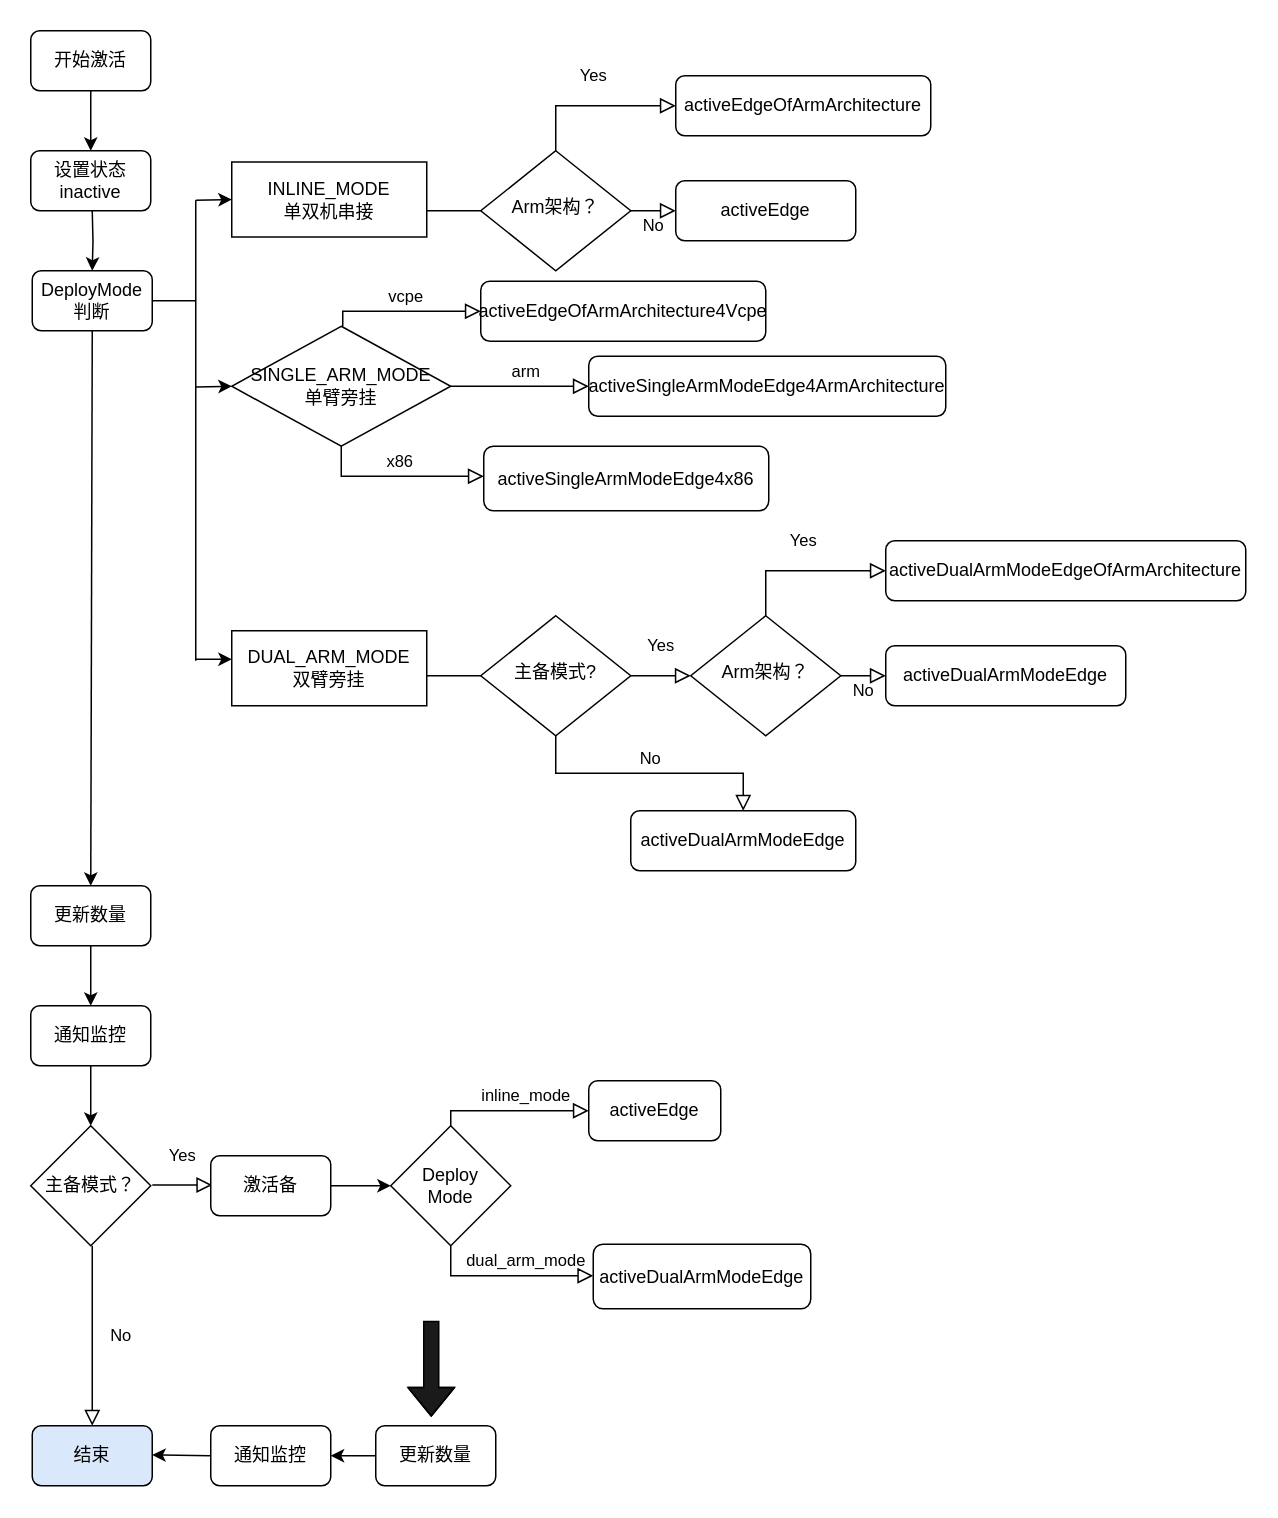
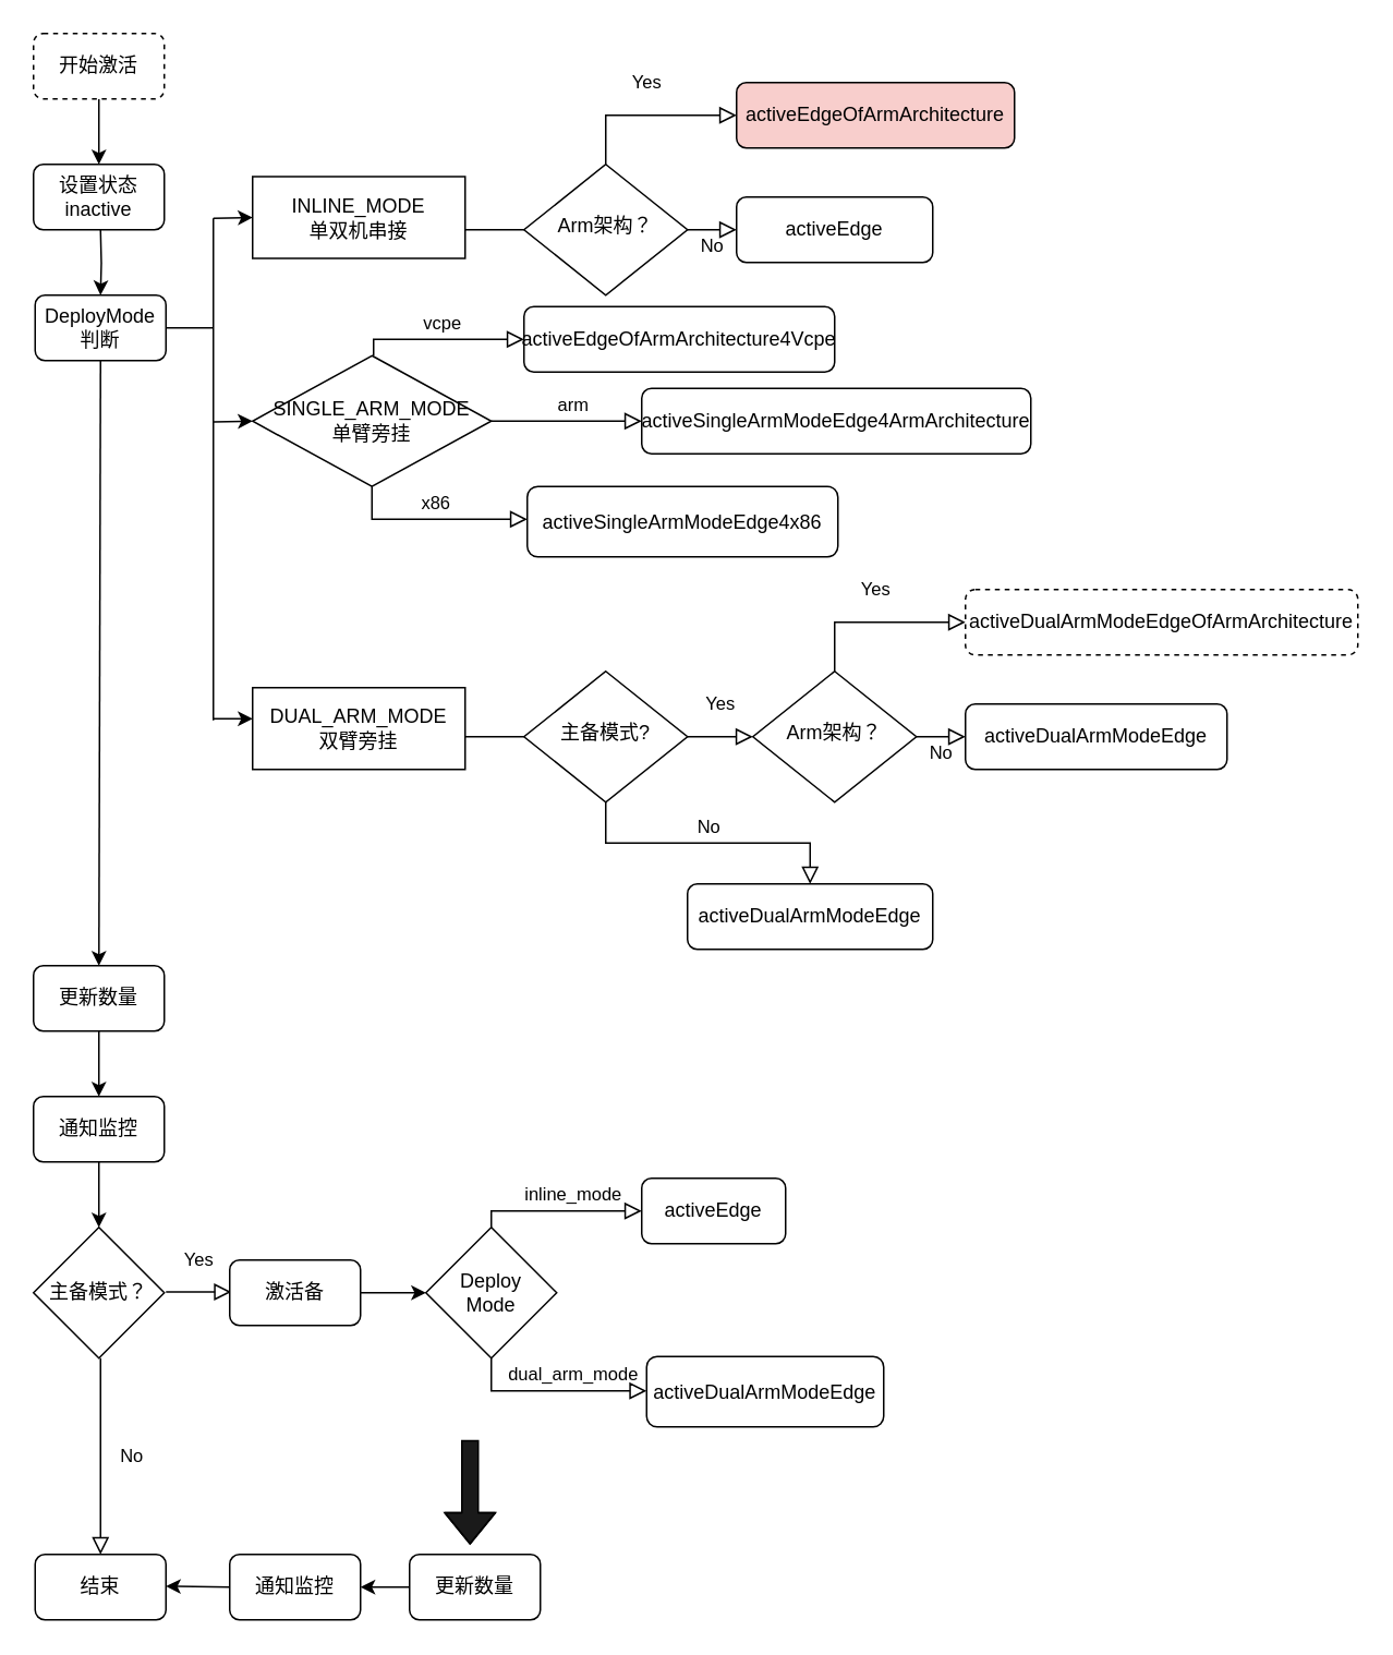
  <mxCell id="0" />
  <mxCell id="1" parent="0" />
  <mxCell id="2" value="Yes" style="rounded=0;html=1;jettySize=auto;orthogonalLoop=1;fontSize=11;endArrow=block;endFill=0;endSize=8;strokeWidth=1;shadow=0;labelBackgroundColor=none;edgeStyle=orthogonalEdgeStyle;entryX=0;entryY=0.5;entryDx=0;entryDy=0;" parent="1" source="4" target="6" edge="1"><mxGeometry y="20" relative="1" as="geometry"><mxPoint as="offset" /><mxPoint x="320" y="20" as="targetPoint" /><Array as="points"><mxPoint x="370" y="70" /></Array></mxGeometry></mxCell>
  <mxCell id="3" value="No" style="edgeStyle=orthogonalEdgeStyle;rounded=0;html=1;jettySize=auto;orthogonalLoop=1;fontSize=11;endArrow=block;endFill=0;endSize=8;strokeWidth=1;shadow=0;labelBackgroundColor=none;" parent="1" source="4" target="5" edge="1"><mxGeometry y="10" relative="1" as="geometry"><mxPoint as="offset" /></mxGeometry></mxCell>
  <mxCell id="4" value="Arm架构？" style="rhombus;whiteSpace=wrap;html=1;shadow=0;fontFamily=Helvetica;fontSize=12;align=center;strokeWidth=1;spacing=6;spacingTop=-4;" parent="1" vertex="1"><mxGeometry x="320" y="100" width="100" height="80" as="geometry" /></mxCell>
  <mxCell id="5" value="activeEdge" style="rounded=1;whiteSpace=wrap;html=1;fontSize=12;glass=0;strokeWidth=1;shadow=0;" parent="1" vertex="1"><mxGeometry x="450" y="120" width="120" height="40" as="geometry" /></mxCell>
- <mxCell id="6" value="activeEdgeOfArmArchitecture" style="rounded=1;whiteSpace=wrap;html=1;fontSize=12;glass=0;strokeWidth=1;shadow=0;" parent="1" vertex="1"><mxGeometry x="450" y="50" width="170" height="40" as="geometry" /></mxCell>
+ <mxCell id="6" value="activeEdgeOfArmArchitecture" style="rounded=1;whiteSpace=wrap;html=1;fontSize=12;glass=0;strokeWidth=1;shadow=0;fillColor=#f8cecc;" parent="1" vertex="1"><mxGeometry x="450" y="50" width="170" height="40" as="geometry" /></mxCell>
  <mxCell id="7" style="edgeStyle=orthogonalEdgeStyle;rounded=0;orthogonalLoop=1;jettySize=auto;html=1;exitX=0.5;exitY=1;exitDx=0;exitDy=0;" edge="1" parent="1" source="8"><mxGeometry relative="1" as="geometry"><mxPoint x="60" y="100" as="targetPoint" /></mxGeometry></mxCell>
- <mxCell id="8" value="开始激活" style="rounded=1;whiteSpace=wrap;html=1;" vertex="1" parent="1"><mxGeometry x="20" y="20" width="80" height="40" as="geometry" /></mxCell>
+ <mxCell id="8" value="开始激活" style="rounded=1;whiteSpace=wrap;html=1;dashed=1;" vertex="1" parent="1"><mxGeometry x="20" y="20" width="80" height="40" as="geometry" /></mxCell>
  <mxCell id="9" value="设置状态inactive" style="rounded=1;whiteSpace=wrap;html=1;" vertex="1" parent="1"><mxGeometry x="20" y="100" width="80" height="40" as="geometry" /></mxCell>
  <mxCell id="10" style="edgeStyle=orthogonalEdgeStyle;rounded=0;orthogonalLoop=1;jettySize=auto;html=1;exitX=0.5;exitY=1;exitDx=0;exitDy=0;" edge="1" parent="1"><mxGeometry relative="1" as="geometry"><mxPoint x="61" y="180" as="targetPoint" /><mxPoint x="61" y="140" as="sourcePoint" /></mxGeometry></mxCell>
  <mxCell id="11" value="DeployMode判断" style="rounded=1;whiteSpace=wrap;html=1;" vertex="1" parent="1"><mxGeometry x="21" y="180" width="80" height="40" as="geometry" /></mxCell>
  <mxCell id="12" value="INLINE_MODE&lt;br&gt;单双机串接" style="rounded=0;whiteSpace=wrap;html=1;" vertex="1" parent="1"><mxGeometry x="154" y="107.5" width="130" height="50" as="geometry" /></mxCell>
  <mxCell id="13" value="DUAL_ARM_MODE&lt;br&gt;双臂旁挂" style="rounded=0;whiteSpace=wrap;html=1;" vertex="1" parent="1"><mxGeometry x="154" y="420" width="130" height="50" as="geometry" /></mxCell>
  <mxCell id="14" value="" style="endArrow=none;html=1;rounded=0;entryX=1;entryY=0.5;entryDx=0;entryDy=0;" edge="1" parent="1" target="11"><mxGeometry width="50" height="50" relative="1" as="geometry"><mxPoint x="130" y="200" as="sourcePoint" /><mxPoint x="300" y="160" as="targetPoint" /></mxGeometry></mxCell>
  <mxCell id="15" value="" style="endArrow=none;html=1;rounded=0;" edge="1" parent="1"><mxGeometry width="50" height="50" relative="1" as="geometry"><mxPoint x="130" y="440" as="sourcePoint" /><mxPoint x="130" y="133" as="targetPoint" /></mxGeometry></mxCell>
  <mxCell id="16" value="" style="endArrow=classic;html=1;rounded=0;entryX=0;entryY=0.5;entryDx=0;entryDy=0;" edge="1" parent="1" target="12"><mxGeometry width="50" height="50" relative="1" as="geometry"><mxPoint x="130" y="133" as="sourcePoint" /><mxPoint x="300" y="160" as="targetPoint" /></mxGeometry></mxCell>
  <mxCell id="17" value="" style="endArrow=classic;html=1;rounded=0;entryX=0;entryY=0.5;entryDx=0;entryDy=0;" edge="1" parent="1"><mxGeometry width="50" height="50" relative="1" as="geometry"><mxPoint x="130" y="257.5" as="sourcePoint" /><mxPoint x="154" y="257" as="targetPoint" /></mxGeometry></mxCell>
  <mxCell id="18" value="" style="endArrow=classic;html=1;rounded=0;entryX=0;entryY=0.5;entryDx=0;entryDy=0;" edge="1" parent="1"><mxGeometry width="50" height="50" relative="1" as="geometry"><mxPoint x="130" y="439" as="sourcePoint" /><mxPoint x="154" y="439" as="targetPoint" /></mxGeometry></mxCell>
  <mxCell id="19" value="" style="endArrow=none;html=1;rounded=0;entryX=0;entryY=0.5;entryDx=0;entryDy=0;entryPerimeter=0;" edge="1" parent="1" target="4"><mxGeometry width="50" height="50" relative="1" as="geometry"><mxPoint x="284" y="140" as="sourcePoint" /><mxPoint x="314" y="140" as="targetPoint" /></mxGeometry></mxCell>
  <mxCell id="20" value="&lt;span&gt;SINGLE_ARM_MODE&lt;/span&gt;&lt;br&gt;&lt;span&gt;单臂旁挂&lt;/span&gt;" style="rhombus;whiteSpace=wrap;html=1;" vertex="1" parent="1"><mxGeometry x="154" y="217" width="146" height="80" as="geometry" /></mxCell>
  <mxCell id="21" value="vcpe" style="rounded=0;html=1;jettySize=auto;orthogonalLoop=1;fontSize=11;endArrow=block;endFill=0;endSize=8;strokeWidth=1;shadow=0;labelBackgroundColor=none;edgeStyle=orthogonalEdgeStyle;" edge="1" parent="1"><mxGeometry x="0.02" y="10" relative="1" as="geometry"><mxPoint as="offset" /><mxPoint x="228" y="217" as="sourcePoint" /><mxPoint x="320" y="207" as="targetPoint" /><Array as="points"><mxPoint x="228" y="207" /><mxPoint x="308" y="207" /></Array></mxGeometry></mxCell>
  <mxCell id="22" value="activeEdgeOfArmArchitecture4Vcpe" style="rounded=1;whiteSpace=wrap;html=1;fontSize=12;glass=0;strokeWidth=1;shadow=0;" vertex="1" parent="1"><mxGeometry x="320" y="187" width="190" height="40" as="geometry" /></mxCell>
  <mxCell id="23" value="arm" style="rounded=0;html=1;jettySize=auto;orthogonalLoop=1;fontSize=11;endArrow=block;endFill=0;endSize=8;strokeWidth=1;shadow=0;labelBackgroundColor=none;edgeStyle=orthogonalEdgeStyle;" edge="1" parent="1"><mxGeometry x="0.176" y="10" relative="1" as="geometry"><mxPoint as="offset" /><mxPoint x="310" y="257" as="sourcePoint" /><mxPoint x="392" y="257" as="targetPoint" /><Array as="points"><mxPoint x="300" y="257" /><mxPoint x="380" y="257" /></Array></mxGeometry></mxCell>
  <mxCell id="24" value="activeSingleArmModeEdge4ArmArchitecture" style="rounded=1;whiteSpace=wrap;html=1;fontSize=12;glass=0;strokeWidth=1;shadow=0;" vertex="1" parent="1"><mxGeometry x="392" y="237" width="238" height="40" as="geometry" /></mxCell>
  <mxCell id="25" value="x86" style="rounded=0;html=1;jettySize=auto;orthogonalLoop=1;fontSize=11;endArrow=block;endFill=0;endSize=8;strokeWidth=1;shadow=0;labelBackgroundColor=none;edgeStyle=orthogonalEdgeStyle;exitX=0.5;exitY=1;exitDx=0;exitDy=0;" edge="1" parent="1" source="20"><mxGeometry x="0.02" y="10" relative="1" as="geometry"><mxPoint as="offset" /><mxPoint x="230" y="327" as="sourcePoint" /><mxPoint x="322" y="317" as="targetPoint" /><Array as="points"><mxPoint x="227" y="317" /></Array></mxGeometry></mxCell>
  <mxCell id="26" value="activeSingleArmModeEdge4x86" style="rounded=1;whiteSpace=wrap;html=1;fontSize=12;glass=0;strokeWidth=1;shadow=0;" vertex="1" parent="1"><mxGeometry x="322" y="297" width="190" height="43" as="geometry" /></mxCell>
  <mxCell id="27" value="Yes" style="rounded=0;html=1;jettySize=auto;orthogonalLoop=1;fontSize=11;endArrow=block;endFill=0;endSize=8;strokeWidth=1;shadow=0;labelBackgroundColor=none;edgeStyle=orthogonalEdgeStyle;entryX=0;entryY=0.5;entryDx=0;entryDy=0;" edge="1" parent="1" source="29"><mxGeometry y="20" relative="1" as="geometry"><mxPoint as="offset" /><mxPoint x="460" y="450" as="targetPoint" /><Array as="points"><mxPoint x="450" y="450" /><mxPoint x="450" y="450" /></Array></mxGeometry></mxCell>
  <mxCell id="28" value="No" style="edgeStyle=orthogonalEdgeStyle;rounded=0;html=1;jettySize=auto;orthogonalLoop=1;fontSize=11;endArrow=block;endFill=0;endSize=8;strokeWidth=1;shadow=0;labelBackgroundColor=none;" edge="1" parent="1" source="29" target="30"><mxGeometry y="10" relative="1" as="geometry"><mxPoint as="offset" /></mxGeometry></mxCell>
  <mxCell id="29" value="主备模式?" style="rhombus;whiteSpace=wrap;html=1;shadow=0;fontFamily=Helvetica;fontSize=12;align=center;strokeWidth=1;spacing=6;spacingTop=-4;" vertex="1" parent="1"><mxGeometry x="320" y="410" width="100" height="80" as="geometry" /></mxCell>
  <mxCell id="30" value="activeDualArmModeEdge" style="rounded=1;whiteSpace=wrap;html=1;fontSize=12;glass=0;strokeWidth=1;shadow=0;" vertex="1" parent="1"><mxGeometry x="420" y="540" width="150" height="40" as="geometry" /></mxCell>
  <mxCell id="31" value="" style="endArrow=none;html=1;rounded=0;entryX=0;entryY=0.5;entryDx=0;entryDy=0;entryPerimeter=0;" edge="1" parent="1" target="29"><mxGeometry width="50" height="50" relative="1" as="geometry"><mxPoint x="284" y="450" as="sourcePoint" /><mxPoint x="314" y="450" as="targetPoint" /></mxGeometry></mxCell>
  <mxCell id="32" value="Yes" style="rounded=0;html=1;jettySize=auto;orthogonalLoop=1;fontSize=11;endArrow=block;endFill=0;endSize=8;strokeWidth=1;shadow=0;labelBackgroundColor=none;edgeStyle=orthogonalEdgeStyle;entryX=0;entryY=0.5;entryDx=0;entryDy=0;" edge="1" parent="1" source="34" target="36"><mxGeometry y="20" relative="1" as="geometry"><mxPoint as="offset" /><mxPoint x="460" y="330" as="targetPoint" /><Array as="points"><mxPoint x="510" y="380" /></Array></mxGeometry></mxCell>
  <mxCell id="33" value="No" style="edgeStyle=orthogonalEdgeStyle;rounded=0;html=1;jettySize=auto;orthogonalLoop=1;fontSize=11;endArrow=block;endFill=0;endSize=8;strokeWidth=1;shadow=0;labelBackgroundColor=none;" edge="1" parent="1" source="34" target="35"><mxGeometry y="10" relative="1" as="geometry"><mxPoint as="offset" /></mxGeometry></mxCell>
  <mxCell id="34" value="Arm架构？" style="rhombus;whiteSpace=wrap;html=1;shadow=0;fontFamily=Helvetica;fontSize=12;align=center;strokeWidth=1;spacing=6;spacingTop=-4;" vertex="1" parent="1"><mxGeometry x="460" y="410" width="100" height="80" as="geometry" /></mxCell>
  <mxCell id="35" value="activeDualArmModeEdge" style="rounded=1;whiteSpace=wrap;html=1;fontSize=12;glass=0;strokeWidth=1;shadow=0;" vertex="1" parent="1"><mxGeometry x="590" y="430" width="160" height="40" as="geometry" /></mxCell>
- <mxCell id="36" value="activeDualArmModeEdgeOfArmArchitecture" style="rounded=1;whiteSpace=wrap;html=1;fontSize=12;glass=0;strokeWidth=1;shadow=0;" vertex="1" parent="1"><mxGeometry x="590" y="360" width="240" height="40" as="geometry" /></mxCell>
+ <mxCell id="36" value="activeDualArmModeEdgeOfArmArchitecture" style="rounded=1;whiteSpace=wrap;html=1;fontSize=12;glass=0;strokeWidth=1;shadow=0;dashed=1;" vertex="1" parent="1"><mxGeometry x="590" y="360" width="240" height="40" as="geometry" /></mxCell>
  <mxCell id="37" value="更新数量" style="rounded=1;whiteSpace=wrap;html=1;" vertex="1" parent="1"><mxGeometry x="20" y="590" width="80" height="40" as="geometry" /></mxCell>
  <mxCell id="38" value="" style="endArrow=classic;html=1;rounded=0;exitX=0.5;exitY=1;exitDx=0;exitDy=0;entryX=0.5;entryY=0;entryDx=0;entryDy=0;" edge="1" parent="1" source="11" target="37"><mxGeometry width="50" height="50" relative="1" as="geometry"><mxPoint x="110" y="390" as="sourcePoint" /><mxPoint x="160" y="340" as="targetPoint" /></mxGeometry></mxCell>
  <mxCell id="39" value="通知监控" style="rounded=1;whiteSpace=wrap;html=1;" vertex="1" parent="1"><mxGeometry x="20" y="670" width="80" height="40" as="geometry" /></mxCell>
  <mxCell id="40" value="" style="endArrow=classic;html=1;rounded=0;exitX=0.5;exitY=1;exitDx=0;exitDy=0;entryX=0.5;entryY=0;entryDx=0;entryDy=0;" edge="1" parent="1" source="37" target="39"><mxGeometry width="50" height="50" relative="1" as="geometry"><mxPoint x="110" y="600" as="sourcePoint" /><mxPoint x="160" y="550" as="targetPoint" /></mxGeometry></mxCell>
  <mxCell id="41" value="主备模式？" style="rhombus;whiteSpace=wrap;html=1;" vertex="1" parent="1"><mxGeometry x="20" y="750" width="80" height="80" as="geometry" /></mxCell>
  <mxCell id="42" value="" style="endArrow=classic;html=1;rounded=0;exitX=0.5;exitY=1;exitDx=0;exitDy=0;entryX=0.5;entryY=0;entryDx=0;entryDy=0;" edge="1" parent="1"><mxGeometry width="50" height="50" relative="1" as="geometry"><mxPoint x="60" y="710" as="sourcePoint" /><mxPoint x="60" y="750" as="targetPoint" /></mxGeometry></mxCell>
- <mxCell id="43" value="结束" style="rounded=1;whiteSpace=wrap;html=1;fillColor=#dae8fc;" vertex="1" parent="1"><mxGeometry x="21" y="950" width="80" height="40" as="geometry" /></mxCell>
+ <mxCell id="43" value="结束" style="rounded=1;whiteSpace=wrap;html=1;" vertex="1" parent="1"><mxGeometry x="21" y="950" width="80" height="40" as="geometry" /></mxCell>
  <mxCell id="44" value="Yes" style="rounded=0;html=1;jettySize=auto;orthogonalLoop=1;fontSize=11;endArrow=block;endFill=0;endSize=8;strokeWidth=1;shadow=0;labelBackgroundColor=none;edgeStyle=orthogonalEdgeStyle;entryX=0;entryY=0.5;entryDx=0;entryDy=0;" edge="1" parent="1"><mxGeometry y="20" relative="1" as="geometry"><mxPoint as="offset" /><mxPoint x="141" y="789.5" as="targetPoint" /><Array as="points"><mxPoint x="131" y="789.5" /><mxPoint x="131" y="789.5" /></Array><mxPoint x="101" y="789.5" as="sourcePoint" /></mxGeometry></mxCell>
  <mxCell id="45" value="激活备" style="rounded=1;whiteSpace=wrap;html=1;" vertex="1" parent="1"><mxGeometry x="140" y="770" width="80" height="40" as="geometry" /></mxCell>
  <mxCell id="46" value="Deploy&lt;br&gt;Mode" style="rhombus;whiteSpace=wrap;html=1;" vertex="1" parent="1"><mxGeometry x="260" y="750" width="80" height="80" as="geometry" /></mxCell>
  <mxCell id="47" value="" style="endArrow=classic;html=1;rounded=0;" edge="1" parent="1" target="46"><mxGeometry width="50" height="50" relative="1" as="geometry"><mxPoint x="220" y="790" as="sourcePoint" /><mxPoint x="270" y="740" as="targetPoint" /></mxGeometry></mxCell>
  <mxCell id="48" value="inline_mode" style="rounded=0;html=1;jettySize=auto;orthogonalLoop=1;fontSize=11;endArrow=block;endFill=0;endSize=8;strokeWidth=1;shadow=0;labelBackgroundColor=none;edgeStyle=orthogonalEdgeStyle;" edge="1" parent="1"><mxGeometry x="0.176" y="10" relative="1" as="geometry"><mxPoint as="offset" /><mxPoint x="300" y="750" as="sourcePoint" /><mxPoint x="392" y="740" as="targetPoint" /><Array as="points"><mxPoint x="300" y="740" /><mxPoint x="380" y="740" /></Array></mxGeometry></mxCell>
  <mxCell id="49" value="activeEdge" style="rounded=1;whiteSpace=wrap;html=1;fontSize=12;glass=0;strokeWidth=1;shadow=0;" vertex="1" parent="1"><mxGeometry x="392" y="720" width="88" height="40" as="geometry" /></mxCell>
  <mxCell id="50" value="dual_arm_mode" style="rounded=0;html=1;jettySize=auto;orthogonalLoop=1;fontSize=11;endArrow=block;endFill=0;endSize=8;strokeWidth=1;shadow=0;labelBackgroundColor=none;edgeStyle=orthogonalEdgeStyle;exitX=0.5;exitY=1;exitDx=0;exitDy=0;" edge="1" parent="1"><mxGeometry x="0.217" y="10" relative="1" as="geometry"><mxPoint as="offset" /><mxPoint x="300" y="830" as="sourcePoint" /><mxPoint x="395" y="850" as="targetPoint" /><Array as="points"><mxPoint x="300" y="850" /></Array></mxGeometry></mxCell>
  <mxCell id="51" value="activeDualArmModeEdge" style="rounded=1;whiteSpace=wrap;html=1;fontSize=12;glass=0;strokeWidth=1;shadow=0;" vertex="1" parent="1"><mxGeometry x="395" y="829" width="145" height="43" as="geometry" /></mxCell>
  <mxCell id="52" value="No" style="rounded=0;html=1;jettySize=auto;orthogonalLoop=1;fontSize=11;endArrow=block;endFill=0;endSize=8;strokeWidth=1;shadow=0;labelBackgroundColor=none;edgeStyle=orthogonalEdgeStyle;entryX=0.5;entryY=0;entryDx=0;entryDy=0;" edge="1" parent="1" target="43"><mxGeometry y="19" relative="1" as="geometry"><mxPoint as="offset" /><mxPoint x="101" y="830" as="targetPoint" /><Array as="points"><mxPoint x="61" y="830" /></Array><mxPoint x="61" y="830" as="sourcePoint" /></mxGeometry></mxCell>
  <mxCell id="53" value="更新数量" style="rounded=1;whiteSpace=wrap;html=1;" vertex="1" parent="1"><mxGeometry x="250" y="950" width="80" height="40" as="geometry" /></mxCell>
  <mxCell id="54" value="通知监控" style="rounded=1;whiteSpace=wrap;html=1;" vertex="1" parent="1"><mxGeometry x="140" y="950" width="80" height="40" as="geometry" /></mxCell>
  <mxCell id="55" value="" style="endArrow=classic;html=1;rounded=0;exitX=0;exitY=0.5;exitDx=0;exitDy=0;entryX=1;entryY=0.5;entryDx=0;entryDy=0;" edge="1" parent="1" source="53" target="54"><mxGeometry width="50" height="50" relative="1" as="geometry"><mxPoint x="250" y="882" as="sourcePoint" /><mxPoint x="300" y="832" as="targetPoint" /></mxGeometry></mxCell>
  <mxCell id="56" value="" style="endArrow=classic;html=1;rounded=0;exitX=0;exitY=0.5;exitDx=0;exitDy=0;entryX=1;entryY=0.5;entryDx=0;entryDy=0;" edge="1" parent="1" source="54"><mxGeometry width="50" height="50" relative="1" as="geometry"><mxPoint x="131" y="969.5" as="sourcePoint" /><mxPoint x="101" y="969.5" as="targetPoint" /></mxGeometry></mxCell>
  <mxCell id="57" value="" style="shape=flexArrow;endArrow=classic;html=1;rounded=0;labelBackgroundColor=#1A1A1A;fillColor=#1A1A1A;" edge="1" parent="1"><mxGeometry width="50" height="50" relative="1" as="geometry"><mxPoint x="287" y="880" as="sourcePoint" /><mxPoint x="287" y="944" as="targetPoint" /><Array as="points"><mxPoint x="287" y="904" /></Array></mxGeometry></mxCell>
